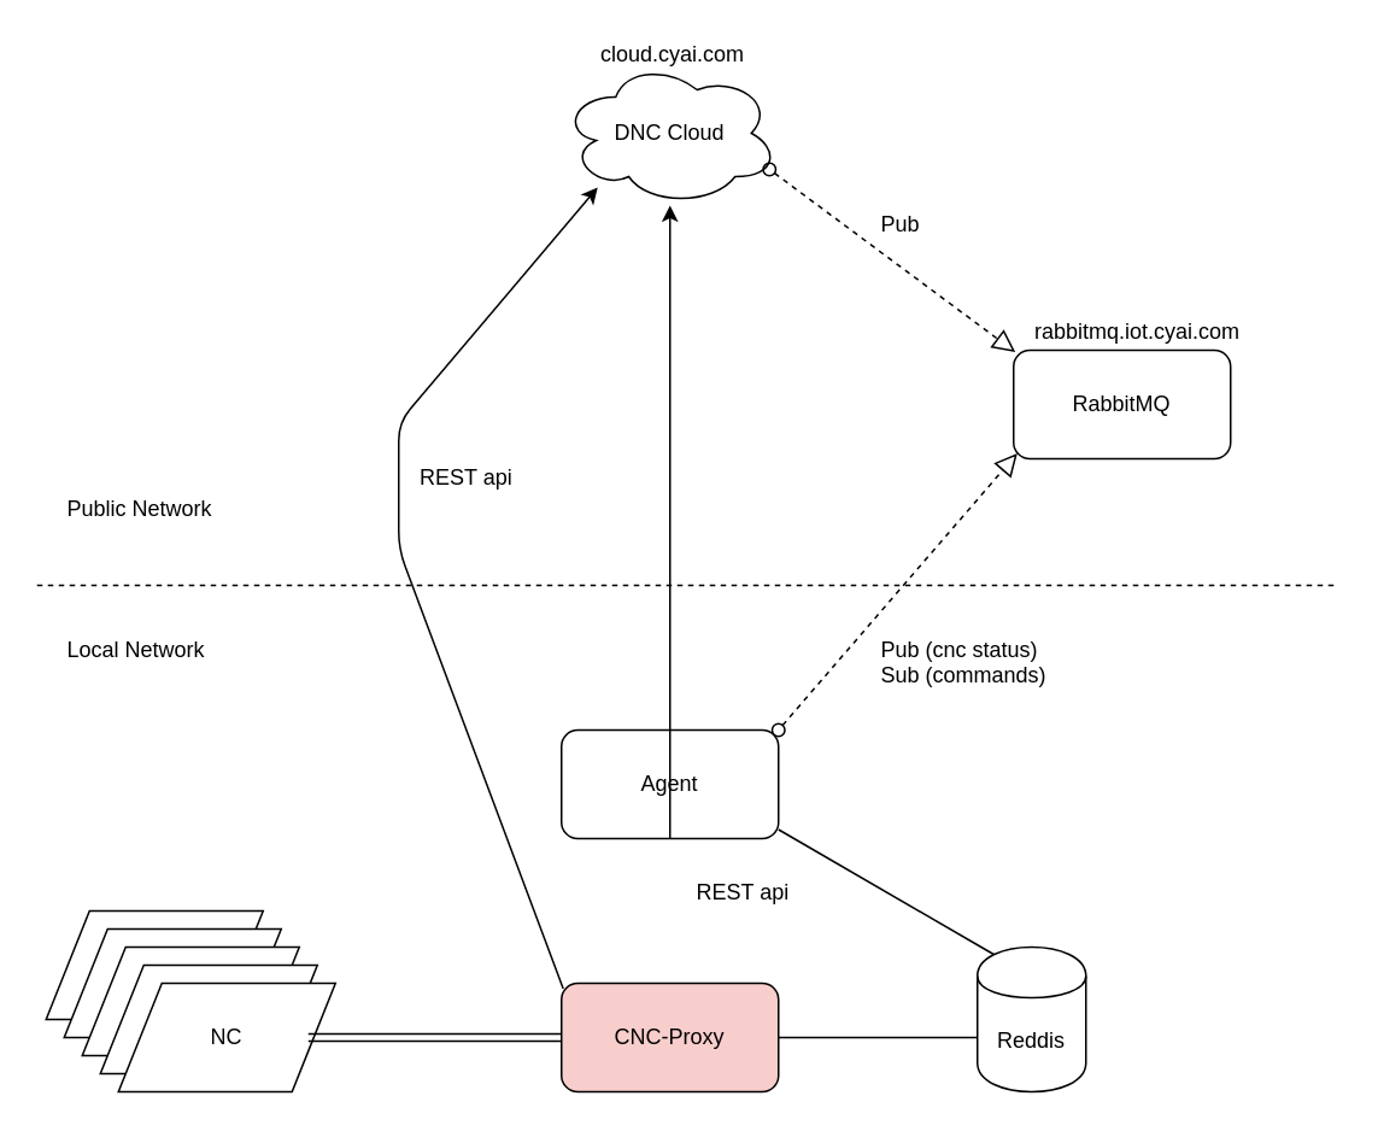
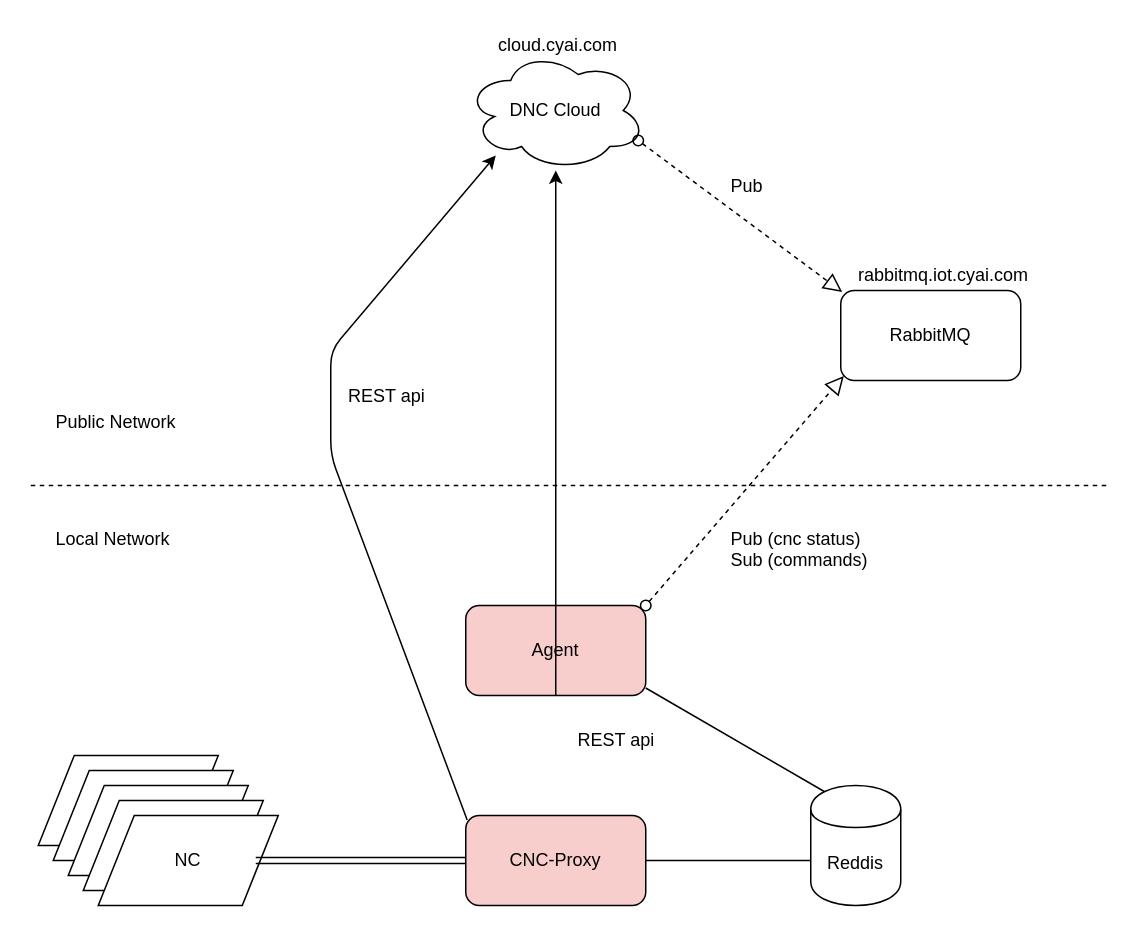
  <mxCell id="0" />
  <mxCell id="1" parent="0" />
  <mxCell id="2" value="" style="endArrow=none;dashed=1;html=1;" parent="1" edge="1"><mxGeometry width="50" height="50" relative="1" as="geometry"><mxPoint x="20" y="323" as="sourcePoint" /><mxPoint x="740" y="323" as="targetPoint" /><Array as="points"><mxPoint x="130" y="323" /></Array></mxGeometry></mxCell>
  <mxCell id="3" value="CNC-Proxy" style="rounded=1;whiteSpace=wrap;html=1;fillColor=#f8cecc;" parent="1" vertex="1"><mxGeometry x="310" y="543" width="120" height="60" as="geometry" /></mxCell>
  <mxCell id="4" value="&lt;div&gt;RabbitMQ&lt;/div&gt;" style="rounded=1;whiteSpace=wrap;html=1;" parent="1" vertex="1"><mxGeometry x="560" y="193" width="120" height="60" as="geometry" /></mxCell>
  <mxCell id="5" value="DNC Cloud" style="ellipse;shape=cloud;whiteSpace=wrap;html=1;" parent="1" vertex="1"><mxGeometry x="310" y="33" width="120" height="80" as="geometry" /></mxCell>
  <mxCell id="6" value="Reddis" style="shape=cylinder;whiteSpace=wrap;html=1;boundedLbl=1;backgroundOutline=1;" parent="1" vertex="1"><mxGeometry x="540" y="523" width="60" height="80" as="geometry" /></mxCell>
- <mxCell id="7" value="Agent" style="rounded=1;whiteSpace=wrap;html=1;" parent="1" vertex="1"><mxGeometry x="310" y="403" width="120" height="60" as="geometry" /></mxCell>
+ <mxCell id="7" value="Agent" style="rounded=1;whiteSpace=wrap;html=1;fillColor=#f8cecc;" parent="1" vertex="1"><mxGeometry x="310" y="403" width="120" height="60" as="geometry" /></mxCell>
  <mxCell id="8" value="&lt;div&gt;Pub&lt;/div&gt;" style="text;html=1;resizable=0;points=[];autosize=1;align=left;verticalAlign=top;spacingTop=-4;" parent="1" vertex="1"><mxGeometry x="485" y="114" width="40" height="20" as="geometry" /></mxCell>
  <mxCell id="9" value="&lt;div&gt;Pub (cnc status)&lt;/div&gt;&lt;div&gt;Sub (commands)&lt;/div&gt;" style="text;html=1;resizable=0;points=[];autosize=1;align=left;verticalAlign=top;spacingTop=-4;" parent="1" vertex="1"><mxGeometry x="485" y="349" width="110" height="30" as="geometry" /></mxCell>
  <mxCell id="10" value="&lt;div&gt;Local Network&lt;/div&gt;&lt;div&gt;&lt;br&gt;&lt;/div&gt;" style="text;html=1;resizable=0;points=[];autosize=1;align=left;verticalAlign=top;spacingTop=-4;" parent="1" vertex="1"><mxGeometry x="35" y="349" width="100" height="30" as="geometry" /></mxCell>
  <mxCell id="11" value="&lt;div&gt;Public Network&lt;/div&gt;" style="text;html=1;resizable=0;points=[];autosize=1;align=left;verticalAlign=top;spacingTop=-4;" parent="1" vertex="1"><mxGeometry x="35" y="271" width="100" height="20" as="geometry" /></mxCell>
  <mxCell id="12" value="&lt;div&gt;rabbitmq.iot.cyai.com&lt;/div&gt;&lt;div&gt;&lt;br&gt;&lt;/div&gt;" style="text;html=1;resizable=0;points=[];autosize=1;align=left;verticalAlign=top;spacingTop=-4;" parent="1" vertex="1"><mxGeometry x="570" y="173" width="140" height="30" as="geometry" /></mxCell>
  <mxCell id="13" value="" style="endArrow=classic;html=1;exitX=0.5;exitY=1;exitDx=0;exitDy=0;" parent="1" source="7" target="5" edge="1"><mxGeometry width="50" height="50" relative="1" as="geometry"><mxPoint x="363" y="507" as="sourcePoint" /><mxPoint x="413" y="457" as="targetPoint" /></mxGeometry></mxCell>
  <mxCell id="14" value="&lt;div&gt;REST api&lt;/div&gt;" style="text;html=1;resizable=0;points=[];autosize=1;align=left;verticalAlign=top;spacingTop=-4;" parent="1" vertex="1"><mxGeometry x="383" y="483" width="60" height="20" as="geometry" /></mxCell>
  <mxCell id="15" value="NC" style="shape=parallelogram;perimeter=parallelogramPerimeter;whiteSpace=wrap;html=1;" parent="1" vertex="1"><mxGeometry x="25" y="503" width="120" height="60" as="geometry" /></mxCell>
  <mxCell id="16" value="NC" style="shape=parallelogram;perimeter=parallelogramPerimeter;whiteSpace=wrap;html=1;" parent="1" vertex="1"><mxGeometry x="35" y="513" width="120" height="60" as="geometry" /></mxCell>
  <mxCell id="17" value="NC" style="shape=parallelogram;perimeter=parallelogramPerimeter;whiteSpace=wrap;html=1;" parent="1" vertex="1"><mxGeometry x="45" y="523" width="120" height="60" as="geometry" /></mxCell>
  <mxCell id="18" value="NC" style="shape=parallelogram;perimeter=parallelogramPerimeter;whiteSpace=wrap;html=1;" parent="1" vertex="1"><mxGeometry x="55" y="533" width="120" height="60" as="geometry" /></mxCell>
  <mxCell id="19" value="NC" style="shape=parallelogram;perimeter=parallelogramPerimeter;whiteSpace=wrap;html=1;" parent="1" vertex="1"><mxGeometry x="65" y="543" width="120" height="60" as="geometry" /></mxCell>
  <mxCell id="20" value="" style="startArrow=oval;startFill=0;startSize=7;endArrow=block;endFill=0;endSize=10;dashed=1;html=1;entryX=0.008;entryY=0.017;entryDx=0;entryDy=0;entryPerimeter=0;" parent="1" target="4" edge="1"><mxGeometry width="100" relative="1" as="geometry"><mxPoint x="425" y="93" as="sourcePoint" /><mxPoint x="525" y="93" as="targetPoint" /></mxGeometry></mxCell>
  <mxCell id="21" value="" style="startArrow=oval;startFill=0;startSize=7;endArrow=block;endFill=0;endSize=10;dashed=1;html=1;entryX=0.017;entryY=0.95;entryDx=0;entryDy=0;entryPerimeter=0;" parent="1" target="4" edge="1"><mxGeometry width="100" relative="1" as="geometry"><mxPoint x="430" y="403" as="sourcePoint" /><mxPoint x="530" y="403" as="targetPoint" /></mxGeometry></mxCell>
  <mxCell id="22" value="" style="shape=link;html=1;entryX=0;entryY=0.5;entryDx=0;entryDy=0;" parent="1" target="3" edge="1"><mxGeometry width="100" relative="1" as="geometry"><mxPoint x="170" y="573" as="sourcePoint" /><mxPoint x="300" y="573" as="targetPoint" /></mxGeometry></mxCell>
  <mxCell id="23" value="" style="endArrow=none;html=1;exitX=1;exitY=0.5;exitDx=0;exitDy=0;entryX=0;entryY=0.625;entryDx=0;entryDy=0;entryPerimeter=0;" parent="1" source="3" target="6" edge="1"><mxGeometry width="50" height="50" relative="1" as="geometry"><mxPoint x="430" y="603" as="sourcePoint" /><mxPoint x="480" y="553" as="targetPoint" /></mxGeometry></mxCell>
  <mxCell id="24" value="" style="endArrow=none;html=1;entryX=0.15;entryY=0.05;entryDx=0;entryDy=0;entryPerimeter=0;" parent="1" target="6" edge="1"><mxGeometry width="50" height="50" relative="1" as="geometry"><mxPoint x="430" y="458" as="sourcePoint" /><mxPoint x="540" y="523" as="targetPoint" /></mxGeometry></mxCell>
  <mxCell id="25" value="REST api" style="text;html=1;resizable=0;points=[];autosize=1;align=left;verticalAlign=top;spacingTop=-4;" parent="1" vertex="1"><mxGeometry x="230" y="254" width="60" height="20" as="geometry" /></mxCell>
  <mxCell id="26" value="cloud.cyai.com" style="text;html=1;resizable=0;points=[];autosize=1;align=left;verticalAlign=top;spacingTop=-4;" parent="1" vertex="1"><mxGeometry x="330" y="20" width="100" height="20" as="geometry" /></mxCell>
  <mxCell id="27" value="" style="endArrow=classic;html=1;exitX=0.008;exitY=0.05;exitDx=0;exitDy=0;exitPerimeter=0;" edge="1" parent="1" source="3"><mxGeometry width="50" height="50" relative="1" as="geometry"><mxPoint x="280" y="543" as="sourcePoint" /><mxPoint x="330" y="103" as="targetPoint" /><Array as="points"><mxPoint x="220" y="303" /><mxPoint x="220" y="233" /></Array></mxGeometry></mxCell>
